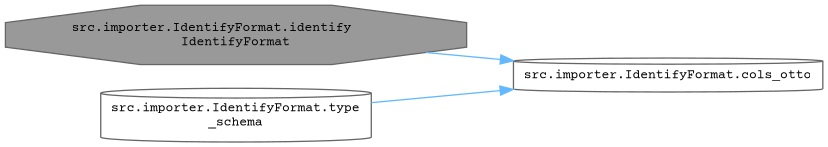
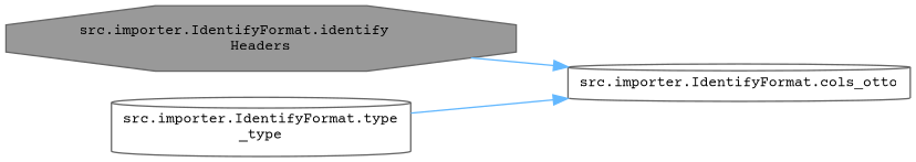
  digraph {
    fontname="Courier Prime"
    rankdir=LR
    node [color=grey40 fillcolor=white fontname="Courier Prime" fontsize=10 shape=cylinder style=filled]
    edge [color=steelblue1 fontname="Courier Prime" fontsize=10 labelfontname=Helvetica labelfontsize=10 style=solid]
-   n1 [color=gray40 fillcolor=grey60 fontcolor=black height=0.2 label="src.importer.IdentifyFormat.identify\lIdentifyFormat" shape=octagon width=0.4]
+   n1 [color=gray40 fillcolor=grey60 fontcolor=black height=0.2 label="src.importer.IdentifyFormat.identify\lHeaders" shape=octagon width=0.4]
    n2 [height=0.2 label="src.importer.IdentifyFormat.cols_otto" width=0.4]
-   n3 [height=0.2 label="src.importer.IdentifyFormat.type\l_schema" width=0.4]
+   n3 [height=0.2 label="src.importer.IdentifyFormat.type\l_type" width=0.4]
    n1 -> n2
    n3 -> n2
  }
